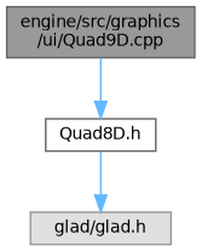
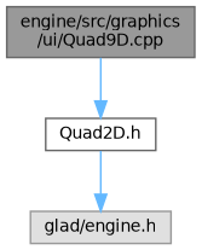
  digraph {
    node [fontname=Helvetica fontsize=10 shape=box style=filled]
    edge [color=steelblue1 fontname=Helvetica fontsize=10 labelfontname=Helvetica labelfontsize=10 style=solid]
    n1 [color=gray40 fillcolor=grey60 fontcolor=black height=0.2 label="engine/src/graphics\l/ui/Quad9D.cpp" width=0.4]
-   n2 [color=grey40 fillcolor=white height=0.2 label="Quad8D.h" width=0.4]
-   n3 [color=grey60 fillcolor="#E0E0E0" height=0.2 label="glad/glad.h" width=0.4]
+   n2 [color=grey40 fillcolor=white height=0.2 label="Quad2D.h" width=0.4]
+   n3 [color=grey60 fillcolor="#E0E0E0" height=0.2 label="glad/engine.h" width=0.4]
    n1 -> n2
    n2 -> n3
  }
